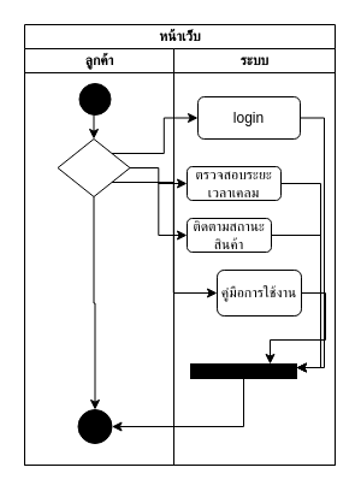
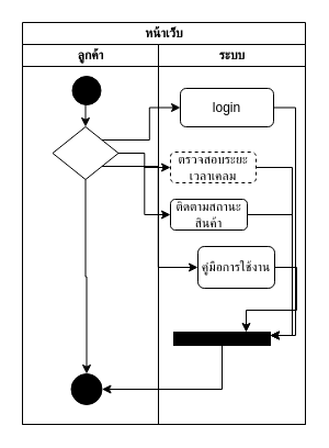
  <mxCell id="0" />
  <mxCell id="1" parent="0" />
  <mxCell id="2" value="หน้าเว็บ" style="swimlane;html=1;childLayout=stackLayout;resizeParent=1;resizeParentMax=0;startSize=20;fillColor=#FFFFFF;" vertex="1" parent="1"><mxGeometry x="20" y="20" width="258" height="366" as="geometry" /></mxCell>
  <mxCell id="3" value="ลูกค้า" style="swimlane;html=1;startSize=20;fillColor=#FFFFFF;" vertex="1" parent="2"><mxGeometry y="20" width="124" height="346" as="geometry" /></mxCell>
  <mxCell id="4" style="edgeStyle=orthogonalEdgeStyle;rounded=0;orthogonalLoop=1;jettySize=auto;html=1;exitX=0.5;exitY=1;exitDx=0;exitDy=0;entryX=0.5;entryY=0;entryDx=0;entryDy=0;" edge="1" parent="3" source="5" target="7"><mxGeometry relative="1" as="geometry" /></mxCell>
  <mxCell id="5" value="" style="ellipse;whiteSpace=wrap;html=1;aspect=fixed;fillColor=#000000;gradientColor=none;" vertex="1" parent="3"><mxGeometry x="45.5" y="29" width="26" height="26" as="geometry" /></mxCell>
  <mxCell id="6" style="edgeStyle=orthogonalEdgeStyle;rounded=0;orthogonalLoop=1;jettySize=auto;html=1;" edge="1" parent="3" source="7" target="8"><mxGeometry relative="1" as="geometry" /></mxCell>
  <mxCell id="7" value="" style="rhombus;whiteSpace=wrap;html=1;fillColor=#FFFFFF;gradientColor=none;" vertex="1" parent="3"><mxGeometry x="27.5" y="75" width="60" height="48" as="geometry" /></mxCell>
  <mxCell id="8" value="" style="ellipse;whiteSpace=wrap;html=1;aspect=fixed;fillColor=#000000;gradientColor=none;" vertex="1" parent="3"><mxGeometry x="44.5" y="300" width="28" height="28" as="geometry" /></mxCell>
  <mxCell id="9" value="ระบบ" style="swimlane;html=1;startSize=20;" vertex="1" parent="2"><mxGeometry x="124" y="20" width="134" height="346" as="geometry" /></mxCell>
  <mxCell id="10" style="edgeStyle=orthogonalEdgeStyle;rounded=0;orthogonalLoop=1;jettySize=auto;html=1;exitX=1;exitY=0.5;exitDx=0;exitDy=0;entryX=0.75;entryY=0;entryDx=0;entryDy=0;" edge="1" parent="9" source="11" target="18"><mxGeometry relative="1" as="geometry" /></mxCell>
  <mxCell id="11" value="คู่มือการใช้งาน" style="rounded=1;whiteSpace=wrap;html=1;fillColor=#FFFFFF;gradientColor=none;" vertex="1" parent="9"><mxGeometry x="36" y="184" width="70" height="38" as="geometry" /></mxCell>
  <mxCell id="12" style="edgeStyle=orthogonalEdgeStyle;rounded=0;orthogonalLoop=1;jettySize=auto;html=1;exitX=1;exitY=0.5;exitDx=0;exitDy=0;entryX=1;entryY=0.25;entryDx=0;entryDy=0;" edge="1" parent="9" source="13" target="18"><mxGeometry relative="1" as="geometry" /></mxCell>
  <mxCell id="13" value="ติดตามสถานะสินค้า" style="rounded=1;whiteSpace=wrap;html=1;fillColor=#FFFFFF;gradientColor=none;" vertex="1" parent="9"><mxGeometry x="11" y="141" width="70" height="28" as="geometry" /></mxCell>
  <mxCell id="14" style="edgeStyle=orthogonalEdgeStyle;rounded=0;orthogonalLoop=1;jettySize=auto;html=1;exitX=1;exitY=0.5;exitDx=0;exitDy=0;entryX=1;entryY=0.25;entryDx=0;entryDy=0;" edge="1" parent="9" source="15" target="18"><mxGeometry relative="1" as="geometry" /></mxCell>
  <mxCell id="15" value="login" style="rounded=1;whiteSpace=wrap;html=1;fillColor=#FFFFFF;gradientColor=none;" vertex="1" parent="9"><mxGeometry x="20" y="40" width="85" height="35" as="geometry" /></mxCell>
  <mxCell id="16" style="edgeStyle=orthogonalEdgeStyle;rounded=0;orthogonalLoop=1;jettySize=auto;html=1;exitX=1;exitY=0.5;exitDx=0;exitDy=0;entryX=1;entryY=0.25;entryDx=0;entryDy=0;" edge="1" parent="9" source="17" target="18"><mxGeometry relative="1" as="geometry" /></mxCell>
- <mxCell id="17" value="ตรวจสอบระยะเวลาเคลม" style="rounded=1;whiteSpace=wrap;html=1;fillColor=#FFFFFF;gradientColor=none;" vertex="1" parent="9"><mxGeometry x="11" y="98" width="78" height="28" as="geometry" /></mxCell>
+ <mxCell id="17" value="ตรวจสอบระยะเวลาเคลม" style="rounded=1;whiteSpace=wrap;html=1;fillColor=#FFFFFF;gradientColor=none;dashed=1;" vertex="1" parent="9"><mxGeometry x="11" y="98" width="78" height="28" as="geometry" /></mxCell>
  <mxCell id="18" value="" style="rounded=0;whiteSpace=wrap;html=1;fillColor=#000000;gradientColor=none;" vertex="1" parent="9"><mxGeometry x="14" y="262" width="88" height="12" as="geometry" /></mxCell>
  <mxCell id="19" style="edgeStyle=orthogonalEdgeStyle;rounded=0;orthogonalLoop=1;jettySize=auto;html=1;exitX=1;exitY=0;exitDx=0;exitDy=0;entryX=0;entryY=0.5;entryDx=0;entryDy=0;" edge="1" parent="2" source="7" target="15"><mxGeometry relative="1" as="geometry" /></mxCell>
  <mxCell id="20" style="edgeStyle=orthogonalEdgeStyle;rounded=0;orthogonalLoop=1;jettySize=auto;html=1;exitX=1;exitY=0.5;exitDx=0;exitDy=0;" edge="1" parent="2" source="7" target="17"><mxGeometry relative="1" as="geometry" /></mxCell>
  <mxCell id="21" style="edgeStyle=orthogonalEdgeStyle;rounded=0;orthogonalLoop=1;jettySize=auto;html=1;exitX=1;exitY=1;exitDx=0;exitDy=0;entryX=0;entryY=0.5;entryDx=0;entryDy=0;" edge="1" parent="2" source="7" target="13"><mxGeometry relative="1" as="geometry" /></mxCell>
  <mxCell id="22" style="edgeStyle=orthogonalEdgeStyle;rounded=0;orthogonalLoop=1;jettySize=auto;html=1;exitX=1;exitY=1;exitDx=0;exitDy=0;entryX=0;entryY=0.5;entryDx=0;entryDy=0;" edge="1" parent="2" source="7" target="11"><mxGeometry relative="1" as="geometry" /></mxCell>
  <mxCell id="23" style="edgeStyle=orthogonalEdgeStyle;rounded=0;orthogonalLoop=1;jettySize=auto;html=1;exitX=0.5;exitY=1;exitDx=0;exitDy=0;entryX=1;entryY=0.5;entryDx=0;entryDy=0;" edge="1" parent="2" source="18" target="8"><mxGeometry relative="1" as="geometry" /></mxCell>
